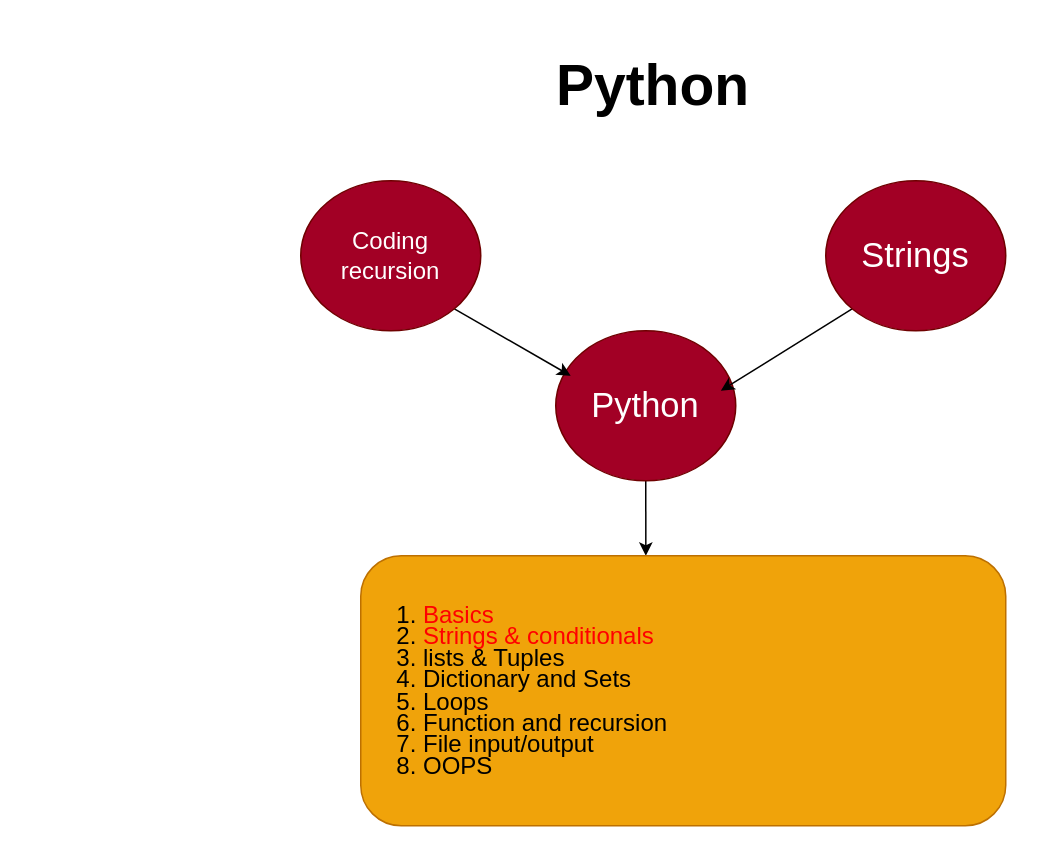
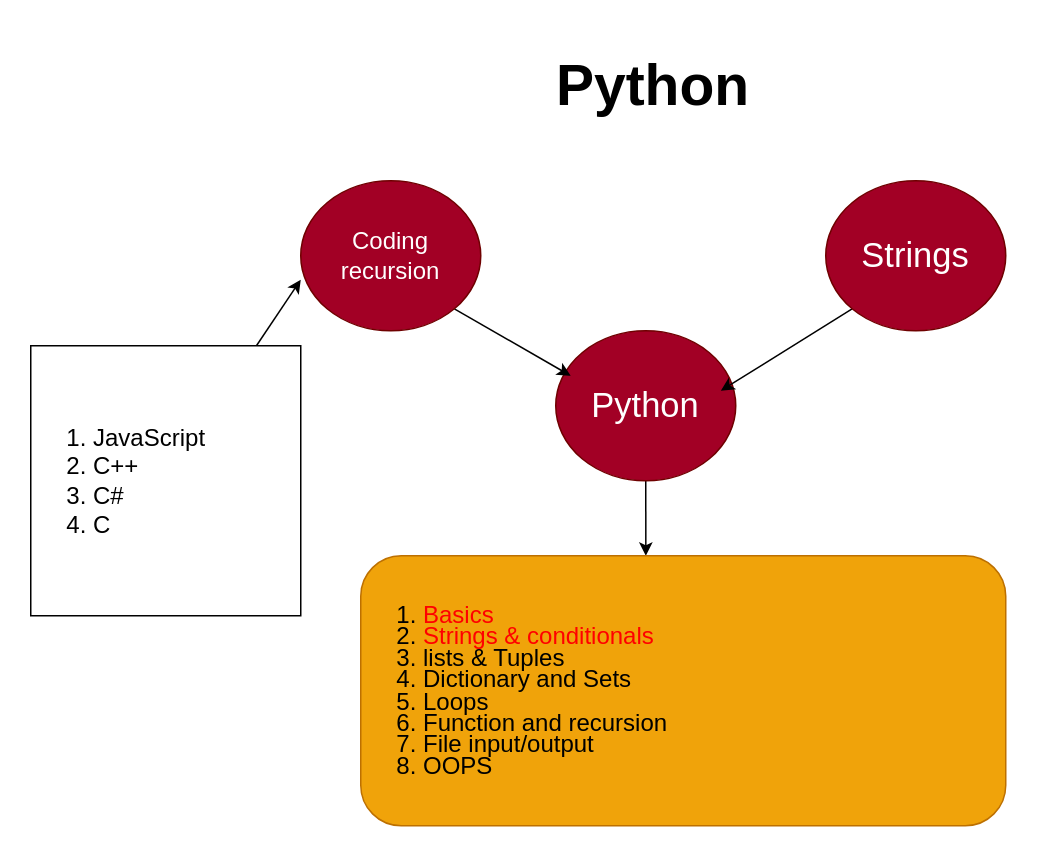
  <mxCell id="0" />
  <mxCell id="1" parent="0" />
  <mxCell id="2" value="&lt;h1 style=&quot;font-size: 38px;&quot;&gt;Python&lt;/h1&gt;" style="text;html=1;spacing=5;spacingTop=-20;whiteSpace=wrap;overflow=hidden;rounded=0;align=center;" vertex="1" parent="1"><mxGeometry x="340" y="20" width="190" height="120" as="geometry" /></mxCell>
  <mxCell id="3" style="edgeStyle=none;html=1;exitX=0.5;exitY=1;exitDx=0;exitDy=0;entryX=0.442;entryY=0;entryDx=0;entryDy=0;entryPerimeter=0;fontSize=16;" edge="1" parent="1" source="4" target="11"><mxGeometry relative="1" as="geometry" /></mxCell>
  <mxCell id="4" value="&lt;font style=&quot;font-size: 23px;&quot;&gt;Python&lt;/font&gt;" style="ellipse;whiteSpace=wrap;html=1;fillColor=#a20025;fontColor=#ffffff;strokeColor=#6F0000;" vertex="1" parent="1"><mxGeometry x="370" y="220" width="120" height="100" as="geometry" /></mxCell>
  <mxCell id="5" style="edgeStyle=none;html=1;exitX=1;exitY=1;exitDx=0;exitDy=0;entryX=0.083;entryY=0.3;entryDx=0;entryDy=0;entryPerimeter=0;fontSize=16;" edge="1" parent="1" source="6" target="4"><mxGeometry relative="1" as="geometry" /></mxCell>
  <mxCell id="6" value="&lt;span style=&quot;font-size: 16px;&quot;&gt;Coding recursion&lt;/span&gt;" style="ellipse;whiteSpace=wrap;html=1;fillColor=#a20025;fontColor=#ffffff;strokeColor=#6F0000;" vertex="1" parent="1"><mxGeometry x="200" y="120" width="120" height="100" as="geometry" /></mxCell>
  <mxCell id="7" style="edgeStyle=none;html=1;exitX=0;exitY=1;exitDx=0;exitDy=0;entryX=0.917;entryY=0.4;entryDx=0;entryDy=0;entryPerimeter=0;fontSize=16;" edge="1" parent="1" source="8" target="4"><mxGeometry relative="1" as="geometry" /></mxCell>
  <mxCell id="8" value="&lt;span style=&quot;font-size: 23px;&quot;&gt;Strings&lt;/span&gt;" style="ellipse;whiteSpace=wrap;html=1;fillColor=#a20025;fontColor=#ffffff;strokeColor=#6F0000;" vertex="1" parent="1"><mxGeometry x="550" y="120" width="120" height="100" as="geometry" /></mxCell>
+ <mxCell id="9" style="edgeStyle=none;html=1;entryX=0;entryY=0.66;entryDx=0;entryDy=0;entryPerimeter=0;fontSize=16;" edge="1" parent="1" source="10" target="6"><mxGeometry relative="1" as="geometry" /></mxCell>
+ <mxCell id="10" value="&lt;ol&gt;&lt;li&gt;JavaScript&lt;/li&gt;&lt;li&gt;C++&lt;/li&gt;&lt;li&gt;C#&lt;/li&gt;&lt;li&gt;C&lt;/li&gt;&lt;/ol&gt;" style="whiteSpace=wrap;html=1;aspect=fixed;fontSize=16;align=left;" vertex="1" parent="1"><mxGeometry x="20" y="230" width="180" height="180" as="geometry" /></mxCell>
  <mxCell id="11" value="&lt;div style=&quot;line-height: 90%;&quot;&gt;&lt;p style=&quot;line-height: 90%;&quot;&gt;&lt;/p&gt;&lt;ol style=&quot;line-height: 90%;&quot;&gt;&lt;li&gt;&lt;font color=&quot;#ff0000&quot;&gt;Basics&lt;/font&gt;&lt;/li&gt;&lt;li&gt;&lt;font color=&quot;#ff0000&quot;&gt;Strings &amp;amp; conditionals&lt;/font&gt;&lt;/li&gt;&lt;li&gt;lists &amp;amp; Tuples&lt;/li&gt;&lt;li&gt;Dictionary and Sets&lt;/li&gt;&lt;li&gt;Loops&lt;/li&gt;&lt;li&gt;Function and recursion&lt;/li&gt;&lt;li&gt;File input/output&lt;/li&gt;&lt;li&gt;OOPS&lt;/li&gt;&lt;/ol&gt;&lt;p&gt;&lt;/p&gt;&lt;/div&gt;" style="rounded=1;whiteSpace=wrap;html=1;fontSize=16;align=left;fillColor=#f0a30a;strokeColor=#BD7000;fontColor=#000000;" vertex="1" parent="1"><mxGeometry x="240" y="370" width="430" height="180" as="geometry" /></mxCell>
